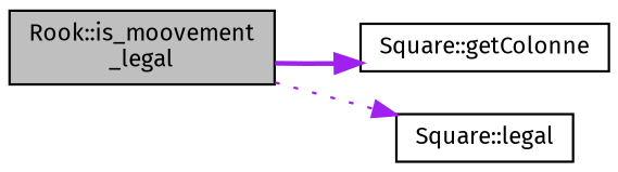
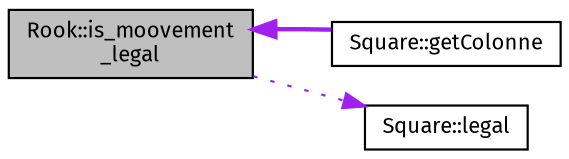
  digraph {
    fontname="Fira Sans"
    rankdir=LR
    node [color=black fillcolor=white fontname="Fira Sans" fontsize=10 shape=record style=filled]
    edge [color=purple fontname="Fira Sans" fontsize=10 labelfontname=Helvetica labelfontsize=10]
    n1 [fillcolor=grey75 fontcolor=black height=0.2 label="Rook::is_moovement\l_legal" width=0.4]
    n2 [height=0.2 label="Square::getColonne" width=0.4]
    n3 [height=0.2 label="Square::legal" width=0.4]
-   n1 -> n2 [style=bold]
+   n2 -> n1 [style=bold]
    n1 -> n3 [style=dotted]
  }
